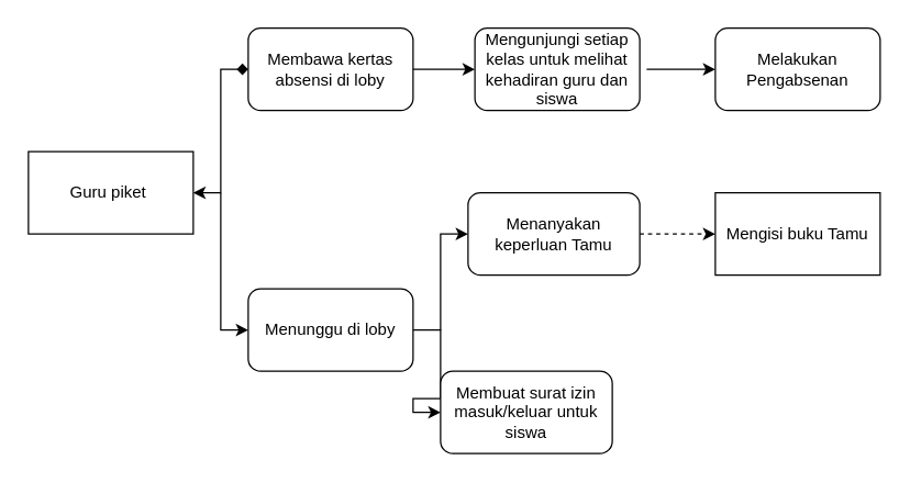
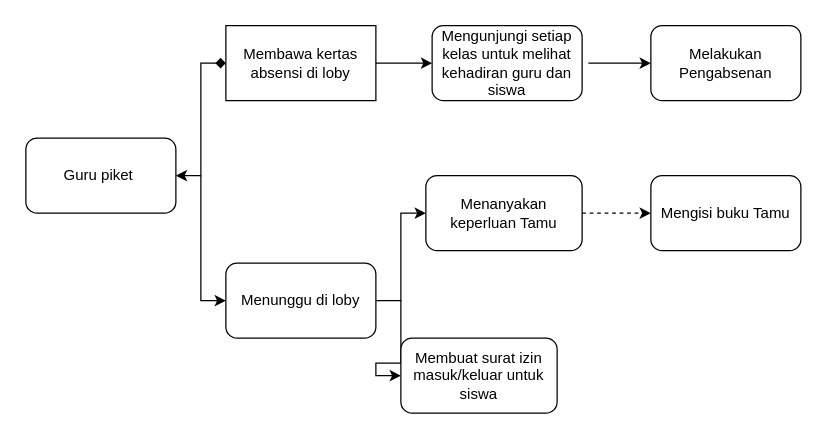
  <mxCell id="0" />
  <mxCell id="1" parent="0" />
- <mxCell id="2" value="Guru piket&amp;nbsp;" style="whiteSpace=wrap;html=1;rounded=0;" vertex="1" parent="1"><mxGeometry x="20" y="110" width="120" height="60" as="geometry" /></mxCell>
- <mxCell id="3" value="Membawa kertas absensi di loby" style="rounded=1;whiteSpace=wrap;html=1;" vertex="1" parent="1"><mxGeometry x="180" y="20" width="120" height="60" as="geometry" /></mxCell>
+ <mxCell id="2" value="Guru piket&amp;nbsp;" style="rounded=1;whiteSpace=wrap;html=1;" vertex="1" parent="1"><mxGeometry x="20" y="110" width="120" height="60" as="geometry" /></mxCell>
+ <mxCell id="3" value="Membawa kertas absensi di loby" style="whiteSpace=wrap;html=1;rounded=0;" vertex="1" parent="1"><mxGeometry x="180" y="20" width="120" height="60" as="geometry" /></mxCell>
  <mxCell id="4" value="" style="edgeStyle=orthogonalEdgeStyle;rounded=0;orthogonalLoop=1;jettySize=auto;html=1;" edge="1" parent="1" source="5" target="12"><mxGeometry relative="1" as="geometry" /></mxCell>
  <mxCell id="5" value="Menunggu di loby" style="rounded=1;whiteSpace=wrap;html=1;" vertex="1" parent="1"><mxGeometry x="180" y="210" width="120" height="60" as="geometry" /></mxCell>
  <mxCell id="6" value="Mengunjungi setiap kelas untuk melihat kehadiran guru dan siswa" style="rounded=1;whiteSpace=wrap;html=1;" vertex="1" parent="1"><mxGeometry x="345" y="20" width="120" height="60" as="geometry" /></mxCell>
  <mxCell id="7" value="" style="endArrow=diamond;startArrow=classic;html=1;rounded=0;exitX=1;exitY=0.5;exitDx=0;exitDy=0;entryX=0;entryY=0.5;entryDx=0;entryDy=0;" edge="1" parent="1" source="2" target="3"><mxGeometry width="50" height="50" relative="1" as="geometry"><mxPoint x="130" y="70" as="sourcePoint" /><mxPoint x="180" y="20" as="targetPoint" /><Array as="points"><mxPoint x="160" y="140" /><mxPoint x="160" y="50" /></Array></mxGeometry></mxCell>
  <mxCell id="8" value="" style="endArrow=classic;html=1;rounded=0;entryX=0;entryY=0.5;entryDx=0;entryDy=0;" edge="1" parent="1" target="5"><mxGeometry width="50" height="50" relative="1" as="geometry"><mxPoint x="160" y="140" as="sourcePoint" /><mxPoint x="170" y="240" as="targetPoint" /><Array as="points"><mxPoint x="160" y="240" /></Array></mxGeometry></mxCell>
  <mxCell id="9" value="" style="endArrow=classic;html=1;rounded=0;exitX=1;exitY=0.5;exitDx=0;exitDy=0;entryX=0;entryY=0.5;entryDx=0;entryDy=0;" edge="1" parent="1" source="3" target="6"><mxGeometry width="50" height="50" relative="1" as="geometry"><mxPoint x="290" y="100" as="sourcePoint" /><mxPoint x="340" y="50" as="targetPoint" /></mxGeometry></mxCell>
  <mxCell id="10" value="" style="endArrow=classic;html=1;rounded=0;entryX=0;entryY=0.5;entryDx=0;entryDy=0;" edge="1" parent="1" target="11"><mxGeometry width="50" height="50" relative="1" as="geometry"><mxPoint x="470" y="50" as="sourcePoint" /><mxPoint x="530" y="50" as="targetPoint" /></mxGeometry></mxCell>
  <mxCell id="11" value="Melakukan Pengabsenan" style="rounded=1;whiteSpace=wrap;html=1;" vertex="1" parent="1"><mxGeometry x="520" y="20" width="120" height="60" as="geometry" /></mxCell>
  <mxCell id="12" value="Membuat surat izin masuk/keluar untuk siswa" style="whiteSpace=wrap;html=1;rounded=1;" vertex="1" parent="1"><mxGeometry x="320" y="270" width="125" height="60" as="geometry" /></mxCell>
  <mxCell id="13" value="" style="edgeStyle=orthogonalEdgeStyle;rounded=0;orthogonalLoop=1;jettySize=auto;html=1;dashed=1;" edge="1" parent="1" source="14" target="16"><mxGeometry relative="1" as="geometry" /></mxCell>
  <mxCell id="14" value="Menanyakan keperluan Tamu" style="whiteSpace=wrap;html=1;rounded=1;" vertex="1" parent="1"><mxGeometry x="340" y="140" width="125" height="60" as="geometry" /></mxCell>
  <mxCell id="15" value="" style="endArrow=classic;html=1;rounded=0;" edge="1" parent="1"><mxGeometry width="50" height="50" relative="1" as="geometry"><mxPoint x="320" y="240" as="sourcePoint" /><mxPoint x="340" y="170" as="targetPoint" /><Array as="points"><mxPoint x="320" y="170" /></Array></mxGeometry></mxCell>
- <mxCell id="16" value="Mengisi buku Tamu" style="whiteSpace=wrap;html=1;rounded=0;" vertex="1" parent="1"><mxGeometry x="520" y="140" width="120" height="60" as="geometry" /></mxCell>
+ <mxCell id="16" value="Mengisi buku Tamu" style="whiteSpace=wrap;html=1;rounded=1;" vertex="1" parent="1"><mxGeometry x="520" y="140" width="120" height="60" as="geometry" /></mxCell>
